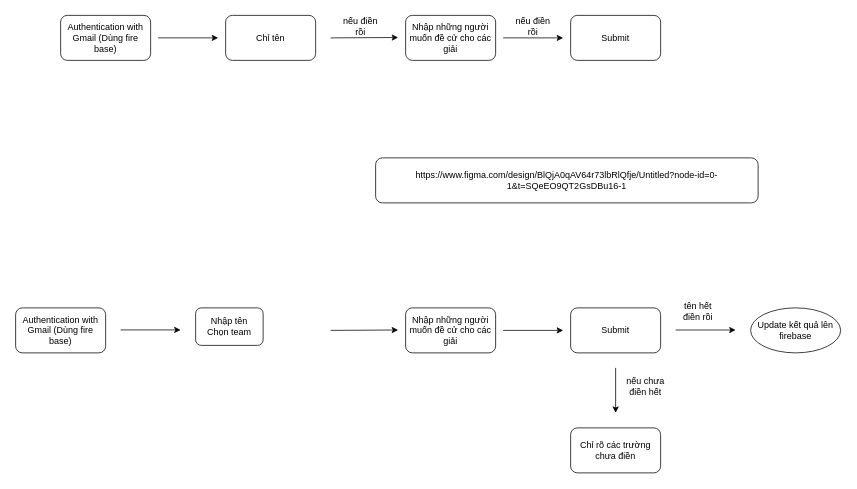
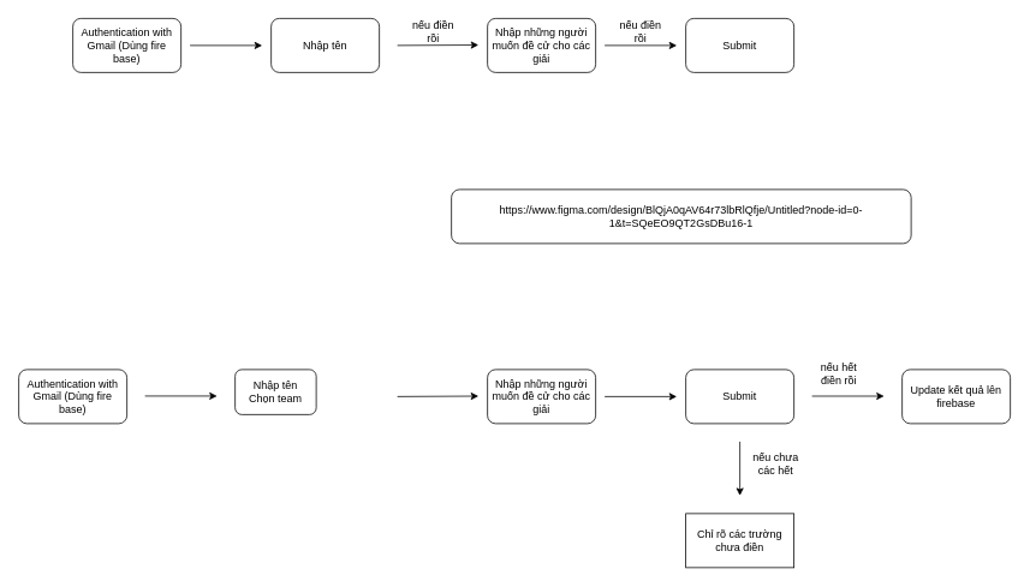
  <mxCell id="0" />
  <mxCell id="1" parent="0" />
  <mxCell id="2" value="Authentication with Gmail (Dùng fire base)" style="rounded=1;whiteSpace=wrap;html=1;" parent="1" vertex="1"><mxGeometry x="80" y="20" width="120" height="60" as="geometry" /></mxCell>
- <mxCell id="3" value="Chỉ tên" style="rounded=1;whiteSpace=wrap;html=1;" parent="1" vertex="1"><mxGeometry x="300" y="20" width="120" height="60" as="geometry" /></mxCell>
+ <mxCell id="3" value="Nhập tên" style="rounded=1;whiteSpace=wrap;html=1;" parent="1" vertex="1"><mxGeometry x="300" y="20" width="120" height="60" as="geometry" /></mxCell>
  <mxCell id="4" value="Nhập những người muốn đề cử cho các giải" style="rounded=1;whiteSpace=wrap;html=1;" parent="1" vertex="1"><mxGeometry x="540" y="20" width="120" height="60" as="geometry" /></mxCell>
  <mxCell id="5" value="Submit" style="rounded=1;whiteSpace=wrap;html=1;" parent="1" vertex="1"><mxGeometry x="760" y="20" width="120" height="60" as="geometry" /></mxCell>
  <mxCell id="6" value="" style="endArrow=classic;html=1;rounded=0;" parent="1" edge="1"><mxGeometry width="50" height="50" relative="1" as="geometry"><mxPoint x="210" y="50" as="sourcePoint" /><mxPoint x="290" y="50" as="targetPoint" /></mxGeometry></mxCell>
  <mxCell id="7" value="" style="endArrow=classic;html=1;rounded=0;" parent="1" edge="1"><mxGeometry width="50" height="50" relative="1" as="geometry"><mxPoint x="440" y="50" as="sourcePoint" /><mxPoint x="530" y="49.5" as="targetPoint" /></mxGeometry></mxCell>
  <mxCell id="8" value="nếu điền rồi" style="text;html=1;align=center;verticalAlign=middle;whiteSpace=wrap;rounded=0;" parent="1" vertex="1"><mxGeometry x="450" y="20" width="60" height="30" as="geometry" /></mxCell>
  <mxCell id="9" value="nếu điền rồi" style="text;html=1;align=center;verticalAlign=middle;whiteSpace=wrap;rounded=0;" parent="1" vertex="1"><mxGeometry x="680" y="20" width="60" height="30" as="geometry" /></mxCell>
  <mxCell id="10" value="" style="endArrow=classic;html=1;rounded=0;" parent="1" edge="1"><mxGeometry width="50" height="50" relative="1" as="geometry"><mxPoint x="670" y="50" as="sourcePoint" /><mxPoint x="750" y="50" as="targetPoint" /></mxGeometry></mxCell>
  <mxCell id="11" value="Authentication with Gmail (Dùng fire base)" style="rounded=1;whiteSpace=wrap;html=1;" parent="1" vertex="1"><mxGeometry x="20" y="410" width="120" height="60" as="geometry" /></mxCell>
  <mxCell id="12" value="Nhập tên&lt;div&gt;Chọn team&lt;/div&gt;" style="rounded=1;whiteSpace=wrap;html=1;" parent="1" vertex="1"><mxGeometry x="260" y="410" width="90" height="50" as="geometry" /></mxCell>
  <mxCell id="13" value="Nhập những người muốn đề cử cho các giải" style="rounded=1;whiteSpace=wrap;html=1;" parent="1" vertex="1"><mxGeometry x="540" y="410" width="120" height="60" as="geometry" /></mxCell>
  <mxCell id="14" value="Submit" style="rounded=1;whiteSpace=wrap;html=1;" parent="1" vertex="1"><mxGeometry x="760" y="410" width="120" height="60" as="geometry" /></mxCell>
  <mxCell id="15" value="" style="endArrow=classic;html=1;rounded=0;" parent="1" edge="1"><mxGeometry width="50" height="50" relative="1" as="geometry"><mxPoint x="160" y="439.41" as="sourcePoint" /><mxPoint x="240" y="439.41" as="targetPoint" /></mxGeometry></mxCell>
  <mxCell id="16" value="" style="endArrow=classic;html=1;rounded=0;" parent="1" edge="1"><mxGeometry width="50" height="50" relative="1" as="geometry"><mxPoint x="440" y="440" as="sourcePoint" /><mxPoint x="530" y="439.5" as="targetPoint" /></mxGeometry></mxCell>
  <mxCell id="17" value="" style="endArrow=classic;html=1;rounded=0;" parent="1" edge="1"><mxGeometry width="50" height="50" relative="1" as="geometry"><mxPoint x="670" y="440" as="sourcePoint" /><mxPoint x="750" y="440" as="targetPoint" /></mxGeometry></mxCell>
- <mxCell id="18" value="tên hết điền rồi" style="text;html=1;align=center;verticalAlign=middle;whiteSpace=wrap;rounded=0;" parent="1" vertex="1"><mxGeometry x="900" y="400" width="60" height="30" as="geometry" /></mxCell>
+ <mxCell id="18" value="nếu hết điền rồi" style="text;html=1;align=center;verticalAlign=middle;whiteSpace=wrap;rounded=0;" parent="1" vertex="1"><mxGeometry x="900" y="400" width="60" height="30" as="geometry" /></mxCell>
  <mxCell id="19" value="" style="endArrow=classic;html=1;rounded=0;" parent="1" edge="1"><mxGeometry width="50" height="50" relative="1" as="geometry"><mxPoint x="900" y="439.5" as="sourcePoint" /><mxPoint x="980" y="439.5" as="targetPoint" /></mxGeometry></mxCell>
- <mxCell id="20" value="Update kết quả lên firebase" style="ellipse;whiteSpace=wrap;html=1;" parent="1" vertex="1"><mxGeometry x="1000" y="410" width="120" height="60" as="geometry" /></mxCell>
+ <mxCell id="20" value="Update kết quả lên firebase" style="rounded=1;whiteSpace=wrap;html=1;" parent="1" vertex="1"><mxGeometry x="1000" y="410" width="120" height="60" as="geometry" /></mxCell>
  <mxCell id="21" value="" style="endArrow=classic;html=1;rounded=0;" parent="1" edge="1"><mxGeometry width="50" height="50" relative="1" as="geometry"><mxPoint x="820" y="490" as="sourcePoint" /><mxPoint x="820" y="550" as="targetPoint" /></mxGeometry></mxCell>
- <mxCell id="22" value="nếu chưa điền hết" style="text;html=1;align=center;verticalAlign=middle;whiteSpace=wrap;rounded=0;" parent="1" vertex="1"><mxGeometry x="830" y="500" width="60" height="30" as="geometry" /></mxCell>
- <mxCell id="23" value="Chỉ rõ các trường chưa điền" style="rounded=1;whiteSpace=wrap;html=1;" parent="1" vertex="1"><mxGeometry x="760" y="570" width="120" height="60" as="geometry" /></mxCell>
+ <mxCell id="22" value="nếu chưa các hết" style="text;html=1;align=center;verticalAlign=middle;whiteSpace=wrap;rounded=0;" parent="1" vertex="1"><mxGeometry x="830" y="500" width="60" height="30" as="geometry" /></mxCell>
+ <mxCell id="23" value="Chỉ rõ các trường chưa điền" style="whiteSpace=wrap;html=1;rounded=0;" parent="1" vertex="1"><mxGeometry x="760" y="570" width="120" height="60" as="geometry" /></mxCell>
  <mxCell id="24" value="https://www.figma.com/design/BlQjA0qAV64r73lbRlQfje/Untitled?node-id=0-1&amp;amp;t=SQeEO9QT2GsDBu16-1" style="rounded=1;whiteSpace=wrap;html=1;" parent="1" vertex="1"><mxGeometry x="500" y="210" width="510" height="60" as="geometry" /></mxCell>
